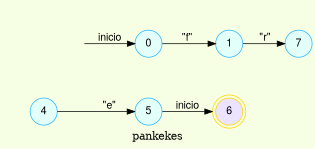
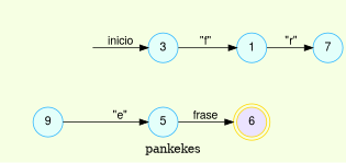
  digraph {
    bgcolor="#F6FFE3"
    label=pankekes
    rankdir=LR
    node [color="#2CB5FF" fillcolor="#E3FFFA" fontname="Helvetica,Arial,sans-serif" shape=circle style=filled]
    edge [fontname="Helvetica,Arial,sans-serif"]
    6 [color=gold fillcolor="#EBE3FF" shape=doublecircle]
    flechainicio [style=invis]
-   0
+   0 [label=3]
    1
    n5 [label=7]
-   4
+   4 [label=9]
    5
    flechainicio -> 0 [label=inicio]
    0 -> 1 [label="\"f\""]
    1 -> n5 [label="\"r\""]
    4 -> 5 [label="\"e\""]
-   5 -> 6 [label=inicio]
+   5 -> 6 [label=frase]
  }
